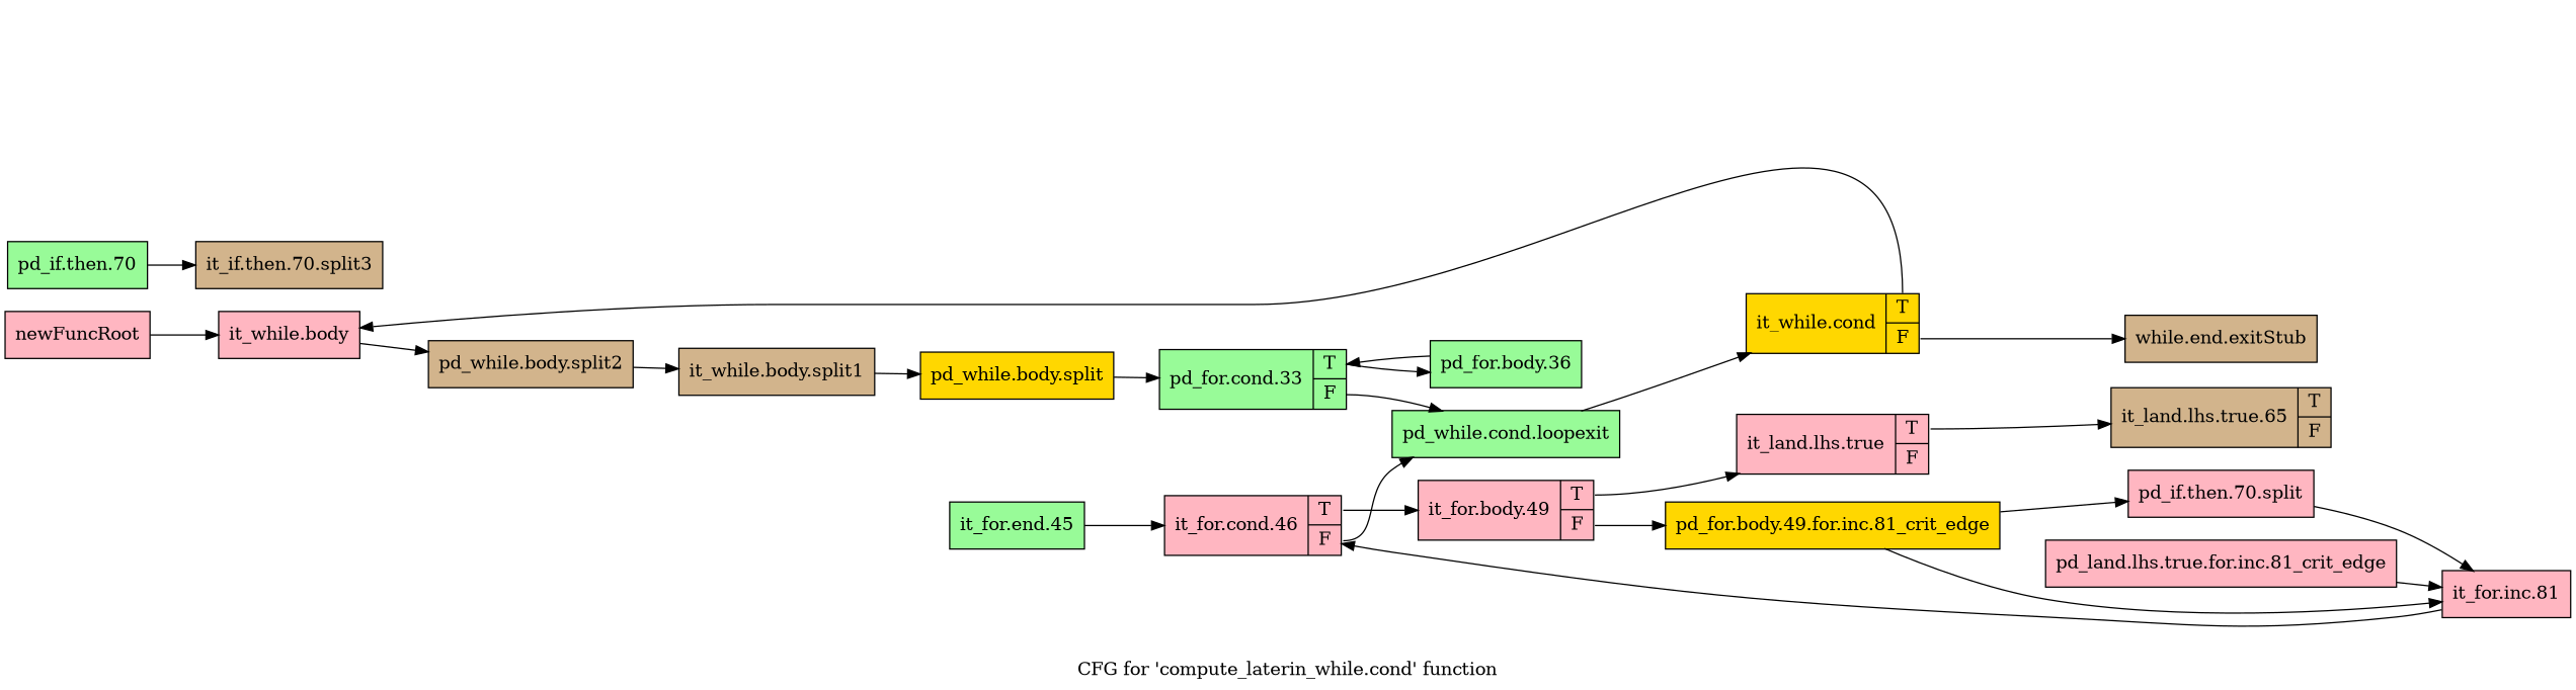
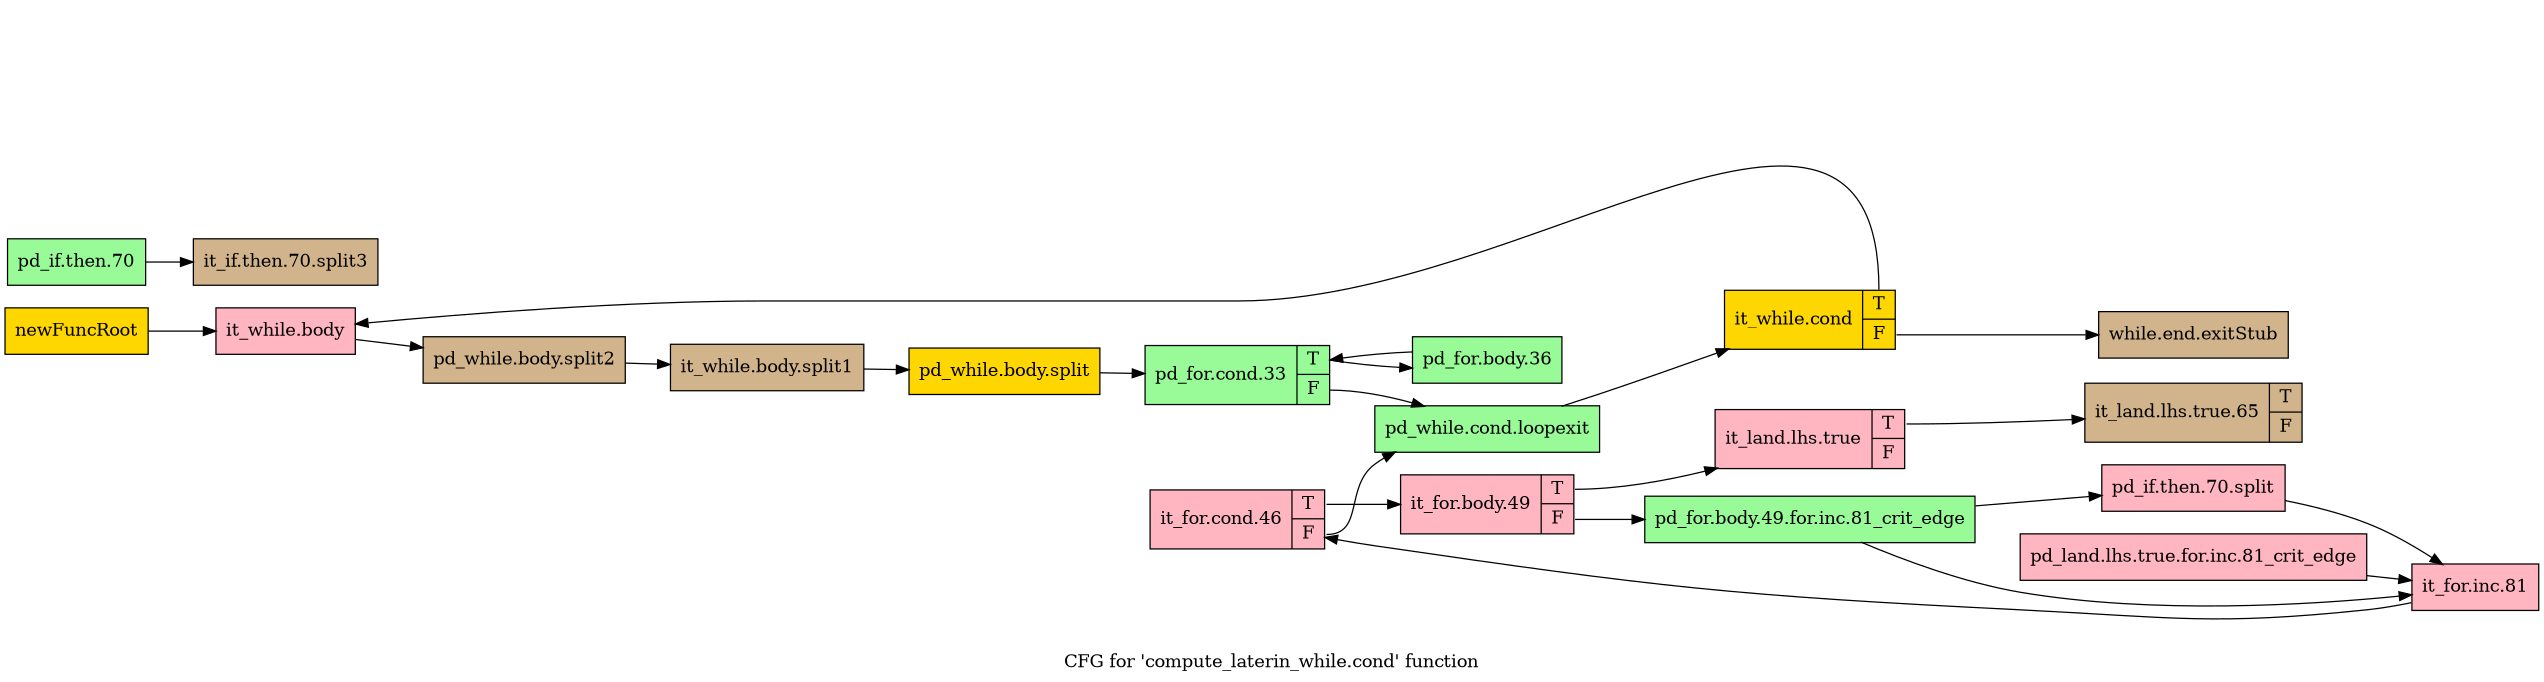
  digraph {
    label="CFG for 'compute_laterin_while.cond' function"
    rankdir=LR
    node [fillcolor=lightpink shape=record style=filled]
-   n1 [label="{newFuncRoot}"]
+   n1 [fillcolor=gold label="{newFuncRoot}"]
    n2 [label="{it_while.body}"]
    n3 [fillcolor=gold label="{it_while.cond|{<s0>T|<s1>F}}"]
    n4 [fillcolor=tan label="{while.end.exitStub}"]
    n5 [fillcolor=tan label="{pd_while.body.split2}"]
    n6 [fillcolor=tan label="{it_while.body.split1}"]
    n7 [fillcolor=gold label="{pd_while.body.split}"]
    n8 [fillcolor=palegreen label="{pd_for.cond.33|{<s0>T|<s1>F}}"]
    n9 [fillcolor=palegreen label="{pd_for.body.36}"]
    n10 [fillcolor=palegreen label="{pd_while.cond.loopexit}"]
-   n11 [fillcolor=palegreen label="{it_for.end.45}"]
    n12 [label="{it_for.cond.46|{<s0>T|<s1>F}}"]
    n13 [label="{it_for.body.49|{<s0>T|<s1>F}}"]
    n14 [label="{it_land.lhs.true|{<s0>T|<s1>F}}"]
-   n15 [fillcolor=gold label="{pd_for.body.49.for.inc.81_crit_edge}"]
+   n15 [fillcolor=palegreen label="{pd_for.body.49.for.inc.81_crit_edge}"]
    n16 [fillcolor=tan label="{it_land.lhs.true.65|{<s0>T|<s1>F}}"]
    n17 [label="{it_for.inc.81}"]
    n18 [label="{pd_if.then.70.split}"]
    n19 [label="{pd_land.lhs.true.for.inc.81_crit_edge}"]
    n20 [fillcolor=palegreen label="{pd_if.then.70}"]
    n21 [fillcolor=tan label="{it_if.then.70.split3}"]
    n1 -> n2
    n2 -> n5
    n3 -> n2 [tailport=s0]
    n3 -> n4 [tailport=s1]
    n5 -> n6
    n6 -> n7
    n7 -> n8
    n8 -> n9 [tailport=s0]
    n8 -> n10 [tailport=s1]
    n9 -> n8
    n10 -> n3
-   n11 -> n12
    n12 -> n10 [tailport=s1]
    n12 -> n13 [tailport=s0]
    n13 -> n14 [tailport=s0]
    n13 -> n15 [tailport=s1]
    n14 -> n16 [tailport=s0]
    n15 -> n17
    n15 -> n18
    n17 -> n12
    n18 -> n17
    n19 -> n17
    n20 -> n21
  }
